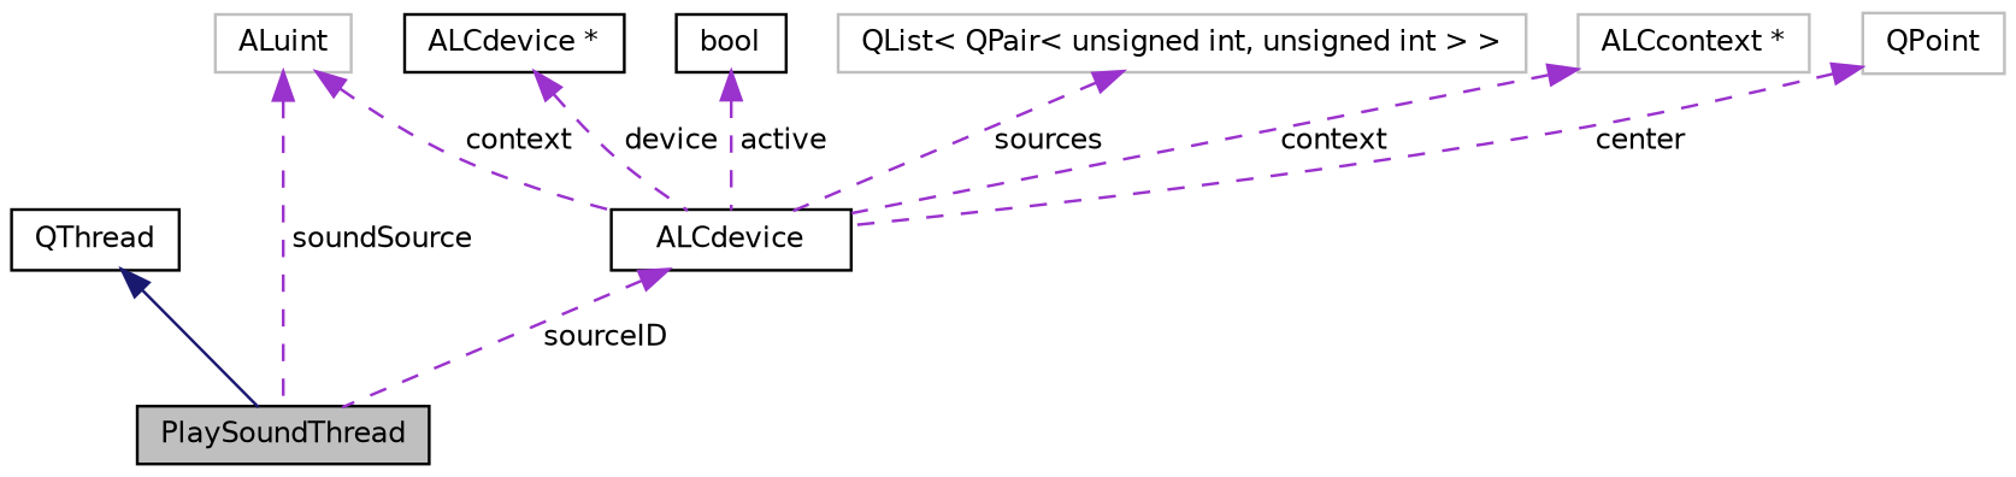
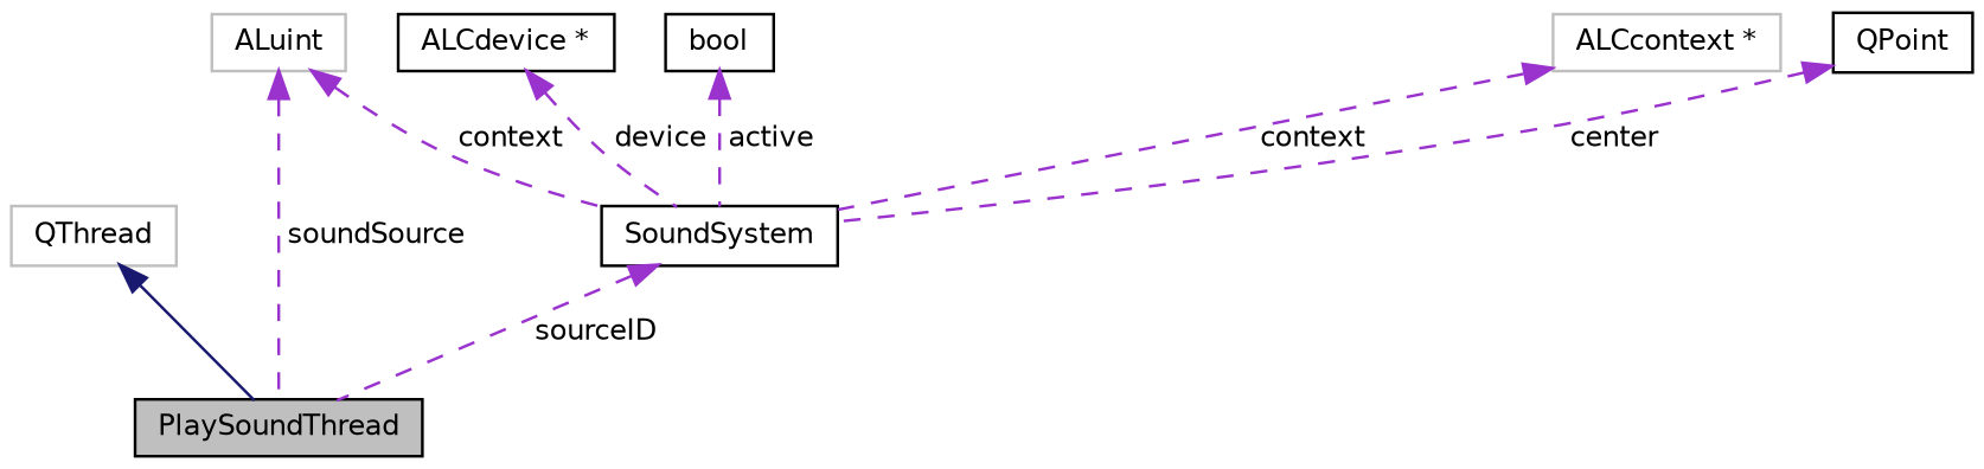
  digraph {
    node [color=black fillcolor=white fontname=Helvetica fontsize=10 shape=record style=filled]
    edge [color=darkorchid3 dir=back fontname=Helvetica fontsize=10 labelfontname=Helvetica labelfontsize=10 style=dashed]
    n1 [fillcolor=grey75 fontcolor=black height=0.2 label=PlaySoundThread width=0.4]
-   n2 [height=0.2 label=QThread width=0.4]
+   n2 [color=grey75 height=0.2 label=QThread width=0.4]
    n3 [color=grey75 height=0.2 label=ALuint width=0.4]
-   n4 [height=0.2 label=ALCdevice width=0.4]
+   n4 [height=0.2 label=SoundSystem width=0.4]
    n5 [height=0.2 label="ALCdevice *" width=0.4]
    n6 [height=0.2 label=bool width=0.4]
-   n7 [color=grey75 height=0.2 label="QList\< QPair\< unsigned int, unsigned int \> \>" width=0.4]
    n8 [color=grey75 height=0.2 label="ALCcontext *" width=0.4]
-   n9 [color=grey75 height=0.2 label=QPoint width=0.4]
+   n9 [height=0.2 label=QPoint width=0.4]
    n2 -> n1 [color=midnightblue style=solid]
    n3 -> n1 [label=" soundSource"]
    n3 -> n4 [label=" context"]
    n4 -> n1 [label=" sourceID"]
    n5 -> n4 [label=" device"]
    n6 -> n4 [label=" active"]
-   n7 -> n4 [label=" sources"]
    n8 -> n4 [label=" context"]
    n9 -> n4 [label=" center"]
  }
